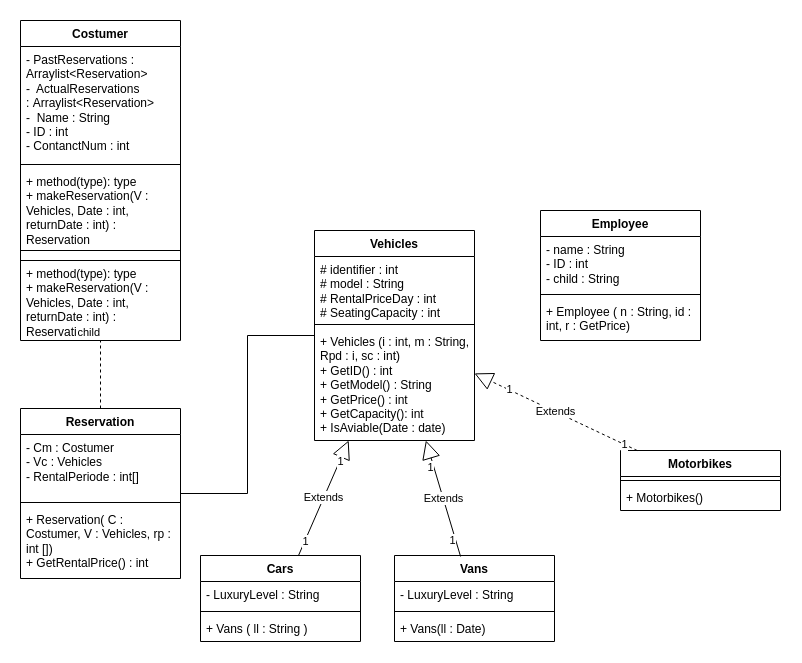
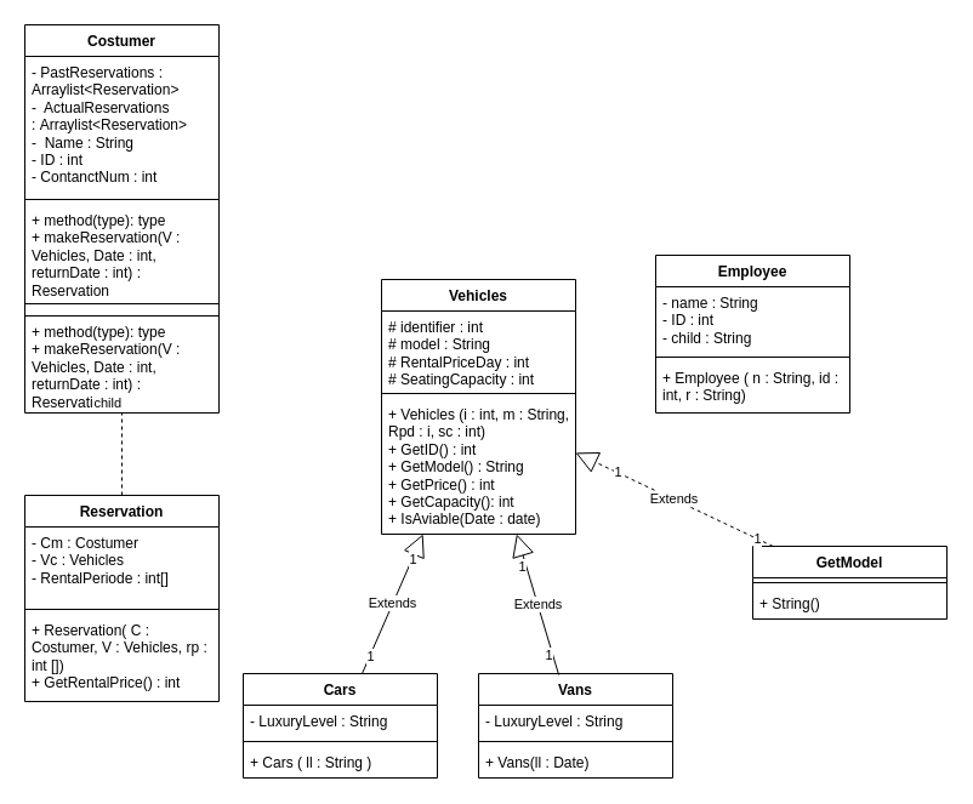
  <mxCell id="0" />
  <mxCell id="1" parent="0" />
  <mxCell id="2" value="Vehicles" style="swimlane;fontStyle=1;align=center;verticalAlign=top;childLayout=stackLayout;horizontal=1;startSize=26;horizontalStack=0;resizeParent=1;resizeParentMax=0;resizeLast=0;collapsible=1;marginBottom=0;whiteSpace=wrap;html=1;" vertex="1" parent="1"><mxGeometry x="314" y="230" width="160" height="210" as="geometry" /></mxCell>
  <mxCell id="3" value="# identifier : int&lt;div&gt;# model : String&lt;/div&gt;&lt;div&gt;# RentalPriceDay : int&lt;/div&gt;&lt;div&gt;# SeatingCapacity : int&lt;/div&gt;" style="text;strokeColor=none;fillColor=none;align=left;verticalAlign=top;spacingLeft=4;spacingRight=4;overflow=hidden;rotatable=0;points=[[0,0.5],[1,0.5]];portConstraint=eastwest;whiteSpace=wrap;html=1;" vertex="1" parent="2"><mxGeometry y="26" width="160" height="64" as="geometry" /></mxCell>
  <mxCell id="4" value="" style="line;strokeWidth=1;fillColor=none;align=left;verticalAlign=middle;spacingTop=-1;spacingLeft=3;spacingRight=3;rotatable=0;labelPosition=right;points=[];portConstraint=eastwest;strokeColor=inherit;" vertex="1" parent="2"><mxGeometry y="90" width="160" height="8" as="geometry" /></mxCell>
  <mxCell id="5" value="+ Vehicles (i : int, m : String, Rpd : i, sc : int)&lt;div&gt;+ GetID() : int&lt;/div&gt;&lt;div&gt;+ GetModel() : String&lt;/div&gt;&lt;div&gt;+ GetPrice() : int&lt;/div&gt;&lt;div&gt;+ GetCapacity(): int&lt;/div&gt;&lt;div&gt;+ IsAviable(Date : date)&lt;/div&gt;" style="text;strokeColor=none;fillColor=none;align=left;verticalAlign=top;spacingLeft=4;spacingRight=4;overflow=hidden;rotatable=0;points=[[0,0.5],[1,0.5]];portConstraint=eastwest;whiteSpace=wrap;html=1;" vertex="1" parent="2"><mxGeometry y="98" width="160" height="112" as="geometry" /></mxCell>
  <mxCell id="6" value="Cars" style="swimlane;fontStyle=1;align=center;verticalAlign=top;childLayout=stackLayout;horizontal=1;startSize=26;horizontalStack=0;resizeParent=1;resizeParentMax=0;resizeLast=0;collapsible=1;marginBottom=0;whiteSpace=wrap;html=1;" vertex="1" parent="1"><mxGeometry x="200" y="555" width="160" height="86" as="geometry" /></mxCell>
  <mxCell id="7" value="- LuxuryLevel : String" style="text;strokeColor=none;fillColor=none;align=left;verticalAlign=top;spacingLeft=4;spacingRight=4;overflow=hidden;rotatable=0;points=[[0,0.5],[1,0.5]];portConstraint=eastwest;whiteSpace=wrap;html=1;" vertex="1" parent="6"><mxGeometry y="26" width="160" height="26" as="geometry" /></mxCell>
  <mxCell id="8" value="" style="line;strokeWidth=1;fillColor=none;align=left;verticalAlign=middle;spacingTop=-1;spacingLeft=3;spacingRight=3;rotatable=0;labelPosition=right;points=[];portConstraint=eastwest;strokeColor=inherit;" vertex="1" parent="6"><mxGeometry y="52" width="160" height="8" as="geometry" /></mxCell>
- <mxCell id="9" value="+ Vans ( ll : String )" style="text;strokeColor=none;fillColor=none;align=left;verticalAlign=top;spacingLeft=4;spacingRight=4;overflow=hidden;rotatable=0;points=[[0,0.5],[1,0.5]];portConstraint=eastwest;whiteSpace=wrap;html=1;" vertex="1" parent="6"><mxGeometry y="60" width="160" height="26" as="geometry" /></mxCell>
+ <mxCell id="9" value="+ Cars ( ll : String )" style="text;strokeColor=none;fillColor=none;align=left;verticalAlign=top;spacingLeft=4;spacingRight=4;overflow=hidden;rotatable=0;points=[[0,0.5],[1,0.5]];portConstraint=eastwest;whiteSpace=wrap;html=1;" vertex="1" parent="6"><mxGeometry y="60" width="160" height="26" as="geometry" /></mxCell>
  <mxCell id="10" value="Vans&lt;span style=&quot;color: rgba(0, 0, 0, 0); font-family: monospace; font-size: 0px; font-weight: 400; text-align: start; text-wrap: nowrap;&quot;&gt;%3CmxGraphModel%3E%3Croot%3E%3CmxCell%20id%3D%220%22%2F%3E%3CmxCell%20id%3D%221%22%20parent%3D%220%22%2F%3E%3CmxCell%20id%3D%222%22%20value%3D%22RoadtripRental%22%20style%3D%22swimlane%3BfontStyle%3D1%3Balign%3Dcenter%3BverticalAlign%3Dtop%3BchildLayout%3DstackLayout%3Bhorizontal%3D1%3BstartSize%3D26%3BhorizontalStack%3D0%3BresizeParent%3D1%3BresizeParentMax%3D0%3BresizeLast%3D0%3Bcollapsible%3D1%3BmarginBottom%3D0%3BwhiteSpace%3Dwrap%3Bhtml%3D1%3B%22%20vertex%3D%221%22%20parent%3D%221%22%3E%3CmxGeometry%20x%3D%22330%22%20y%3D%22250%22%20width%3D%22160%22%20height%3D%2286%22%20as%3D%22geometry%22%2F%3E%3C%2FmxCell%3E%3CmxCell%20id%3D%223%22%20value%3D%22%2B%20field%3A%20type%22%20style%3D%22text%3BstrokeColor%3Dnone%3BfillColor%3Dnone%3Balign%3Dleft%3BverticalAlign%3Dtop%3BspacingLeft%3D4%3BspacingRight%3D4%3Boverflow%3Dhidden%3Brotatable%3D0%3Bpoints%3D%5B%5B0%2C0.5%5D%2C%5B1%2C0.5%5D%5D%3BportConstraint%3Deastwest%3BwhiteSpace%3Dwrap%3Bhtml%3D1%3B%22%20vertex%3D%221%22%20parent%3D%222%22%3E%3CmxGeometry%20y%3D%2226%22%20width%3D%22160%22%20height%3D%2226%22%20as%3D%22geometry%22%2F%3E%3C%2FmxCell%3E%3CmxCell%20id%3D%224%22%20value%3D%22%22%20style%3D%22line%3BstrokeWidth%3D1%3BfillColor%3Dnone%3Balign%3Dleft%3BverticalAlign%3Dmiddle%3BspacingTop%3D-1%3BspacingLeft%3D3%3BspacingRight%3D3%3Brotatable%3D0%3BlabelPosition%3Dright%3Bpoints%3D%5B%5D%3BportConstraint%3Deastwest%3BstrokeColor%3Dinherit%3B%22%20vertex%3D%221%22%20parent%3D%222%22%3E%3CmxGeometry%20y%3D%2252%22%20width%3D%22160%22%20height%3D%228%22%20as%3D%22geometry%22%2F%3E%3C%2FmxCell%3E%3CmxCell%20id%3D%225%22%20value%3D%22%2B%20method(type)%3A%20type%22%20style%3D%22text%3BstrokeColor%3Dnone%3BfillColor%3Dnone%3Balign%3Dleft%3BverticalAlign%3Dtop%3BspacingLeft%3D4%3BspacingRight%3D4%3Boverflow%3Dhidden%3Brotatable%3D0%3Bpoints%3D%5B%5B0%2C0.5%5D%2C%5B1%2C0.5%5D%5D%3BportConstraint%3Deastwest%3BwhiteSpace%3Dwrap%3Bhtml%3D1%3B%22%20vertex%3D%221%22%20parent%3D%222%22%3E%3CmxGeometry%20y%3D%2260%22%20width%3D%22160%22%20height%3D%2226%22%20as%3D%22geometry%22%2F%3E%3C%2FmxCell%3E%3C%2Froot%3E%3C%2FmxGraphModel%3E&lt;/span&gt;" style="swimlane;fontStyle=1;align=center;verticalAlign=top;childLayout=stackLayout;horizontal=1;startSize=26;horizontalStack=0;resizeParent=1;resizeParentMax=0;resizeLast=0;collapsible=1;marginBottom=0;whiteSpace=wrap;html=1;" vertex="1" parent="1"><mxGeometry x="394" y="555" width="160" height="86" as="geometry" /></mxCell>
  <mxCell id="11" value="- LuxuryLevel : String" style="text;strokeColor=none;fillColor=none;align=left;verticalAlign=top;spacingLeft=4;spacingRight=4;overflow=hidden;rotatable=0;points=[[0,0.5],[1,0.5]];portConstraint=eastwest;whiteSpace=wrap;html=1;" vertex="1" parent="10"><mxGeometry y="26" width="160" height="26" as="geometry" /></mxCell>
  <mxCell id="12" value="" style="line;strokeWidth=1;fillColor=none;align=left;verticalAlign=middle;spacingTop=-1;spacingLeft=3;spacingRight=3;rotatable=0;labelPosition=right;points=[];portConstraint=eastwest;strokeColor=inherit;" vertex="1" parent="10"><mxGeometry y="52" width="160" height="8" as="geometry" /></mxCell>
  <mxCell id="13" value="+ Vans(ll : Date)" style="text;strokeColor=none;fillColor=none;align=left;verticalAlign=top;spacingLeft=4;spacingRight=4;overflow=hidden;rotatable=0;points=[[0,0.5],[1,0.5]];portConstraint=eastwest;whiteSpace=wrap;html=1;" vertex="1" parent="10"><mxGeometry y="60" width="160" height="26" as="geometry" /></mxCell>
- <mxCell id="14" value="Motorbikes" style="swimlane;fontStyle=1;align=center;verticalAlign=top;childLayout=stackLayout;horizontal=1;startSize=26;horizontalStack=0;resizeParent=1;resizeParentMax=0;resizeLast=0;collapsible=1;marginBottom=0;whiteSpace=wrap;html=1;" vertex="1" parent="1"><mxGeometry x="620" y="450" width="160" height="60" as="geometry" /></mxCell>
+ <mxCell id="14" value="GetModel" style="swimlane;fontStyle=1;align=center;verticalAlign=top;childLayout=stackLayout;horizontal=1;startSize=26;horizontalStack=0;resizeParent=1;resizeParentMax=0;resizeLast=0;collapsible=1;marginBottom=0;whiteSpace=wrap;html=1;" vertex="1" parent="1"><mxGeometry x="620" y="450" width="160" height="60" as="geometry" /></mxCell>
  <mxCell id="15" value="" style="line;strokeWidth=1;fillColor=none;align=left;verticalAlign=middle;spacingTop=-1;spacingLeft=3;spacingRight=3;rotatable=0;labelPosition=right;points=[];portConstraint=eastwest;strokeColor=inherit;" vertex="1" parent="14"><mxGeometry y="26" width="160" height="8" as="geometry" /></mxCell>
- <mxCell id="16" value="+ Motorbikes()" style="text;strokeColor=none;fillColor=none;align=left;verticalAlign=top;spacingLeft=4;spacingRight=4;overflow=hidden;rotatable=0;points=[[0,0.5],[1,0.5]];portConstraint=eastwest;whiteSpace=wrap;html=1;" vertex="1" parent="14"><mxGeometry y="34" width="160" height="26" as="geometry" /></mxCell>
+ <mxCell id="16" value="+ String()" style="text;strokeColor=none;fillColor=none;align=left;verticalAlign=top;spacingLeft=4;spacingRight=4;overflow=hidden;rotatable=0;points=[[0,0.5],[1,0.5]];portConstraint=eastwest;whiteSpace=wrap;html=1;" vertex="1" parent="14"><mxGeometry y="34" width="160" height="26" as="geometry" /></mxCell>
  <mxCell id="17" value="Employee" style="swimlane;fontStyle=1;align=center;verticalAlign=top;childLayout=stackLayout;horizontal=1;startSize=26;horizontalStack=0;resizeParent=1;resizeParentMax=0;resizeLast=0;collapsible=1;marginBottom=0;whiteSpace=wrap;html=1;" vertex="1" parent="1"><mxGeometry x="540" y="210" width="160" height="130" as="geometry" /></mxCell>
  <mxCell id="18" value="- name : String&lt;div&gt;- ID : int&lt;/div&gt;&lt;div&gt;- child : String&lt;/div&gt;" style="text;strokeColor=none;fillColor=none;align=left;verticalAlign=top;spacingLeft=4;spacingRight=4;overflow=hidden;rotatable=0;points=[[0,0.5],[1,0.5]];portConstraint=eastwest;whiteSpace=wrap;html=1;" vertex="1" parent="17"><mxGeometry y="26" width="160" height="54" as="geometry" /></mxCell>
  <mxCell id="19" value="" style="line;strokeWidth=1;fillColor=none;align=left;verticalAlign=middle;spacingTop=-1;spacingLeft=3;spacingRight=3;rotatable=0;labelPosition=right;points=[];portConstraint=eastwest;strokeColor=inherit;" vertex="1" parent="17"><mxGeometry y="80" width="160" height="8" as="geometry" /></mxCell>
- <mxCell id="20" value="+ Employee ( n : String, id : int, r : GetPrice)" style="text;strokeColor=none;fillColor=none;align=left;verticalAlign=top;spacingLeft=4;spacingRight=4;overflow=hidden;rotatable=0;points=[[0,0.5],[1,0.5]];portConstraint=eastwest;whiteSpace=wrap;html=1;" vertex="1" parent="17"><mxGeometry y="88" width="160" height="42" as="geometry" /></mxCell>
+ <mxCell id="20" value="+ Employee ( n : String, id : int, r : String)" style="text;strokeColor=none;fillColor=none;align=left;verticalAlign=top;spacingLeft=4;spacingRight=4;overflow=hidden;rotatable=0;points=[[0,0.5],[1,0.5]];portConstraint=eastwest;whiteSpace=wrap;html=1;" vertex="1" parent="17"><mxGeometry y="88" width="160" height="42" as="geometry" /></mxCell>
  <mxCell id="21" value="Costumer" style="swimlane;fontStyle=1;align=center;verticalAlign=top;childLayout=stackLayout;horizontal=1;startSize=26;horizontalStack=0;resizeParent=1;resizeParentMax=0;resizeLast=0;collapsible=1;marginBottom=0;whiteSpace=wrap;html=1;" vertex="1" parent="1"><mxGeometry x="20" y="20" width="160" height="320" as="geometry" /></mxCell>
  <mxCell id="22" value="- PastReservations : Arraylist&amp;lt;Reservation&amp;gt;&amp;nbsp;&lt;div&gt;-&amp;nbsp; ActualReservations :&amp;nbsp;Arraylist&amp;lt;Reservation&amp;gt;&amp;nbsp;&lt;br&gt;&lt;div&gt;-&amp;nbsp; Name : String&lt;/div&gt;&lt;div&gt;- ID : int&lt;/div&gt;&lt;div&gt;- ContanctNum : int&lt;/div&gt;&lt;/div&gt;" style="text;strokeColor=none;fillColor=none;align=left;verticalAlign=top;spacingLeft=4;spacingRight=4;overflow=hidden;rotatable=0;points=[[0,0.5],[1,0.5]];portConstraint=eastwest;whiteSpace=wrap;html=1;" vertex="1" parent="21"><mxGeometry y="26" width="160" height="114" as="geometry" /></mxCell>
  <mxCell id="23" value="" style="line;strokeWidth=1;fillColor=none;align=left;verticalAlign=middle;spacingTop=-1;spacingLeft=3;spacingRight=3;rotatable=0;labelPosition=right;points=[];portConstraint=eastwest;strokeColor=inherit;" vertex="1" parent="21"><mxGeometry y="140" width="160" height="8" as="geometry" /></mxCell>
  <mxCell id="24" value="+ method(type): type&lt;div&gt;+ makeReservation(V : Vehicles, Date : int, returnDate : int) : Reservation&lt;/div&gt;" style="text;strokeColor=none;fillColor=none;align=left;verticalAlign=top;spacingLeft=4;spacingRight=4;overflow=hidden;rotatable=0;points=[[0,0.5],[1,0.5]];portConstraint=eastwest;whiteSpace=wrap;html=1;" vertex="1" parent="21"><mxGeometry y="148" width="160" height="82" as="geometry" /></mxCell>
  <mxCell id="25" value="" style="rounded=0;whiteSpace=wrap;html=1;" vertex="1" parent="21"><mxGeometry y="230" width="160" height="10" as="geometry" /></mxCell>
  <mxCell id="26" value="+ method(type): type&lt;div&gt;+ makeReservation(V : Vehicles, Date : int, returnDate : int) : Reservation&lt;/div&gt;" style="text;strokeColor=none;fillColor=none;align=left;verticalAlign=top;spacingLeft=4;spacingRight=4;overflow=hidden;rotatable=0;points=[[0,0.5],[1,0.5]];portConstraint=eastwest;whiteSpace=wrap;html=1;" vertex="1" parent="21"><mxGeometry y="240" width="160" height="80" as="geometry" /></mxCell>
  <mxCell id="27" value="Reservation" style="swimlane;fontStyle=1;align=center;verticalAlign=top;childLayout=stackLayout;horizontal=1;startSize=26;horizontalStack=0;resizeParent=1;resizeParentMax=0;resizeLast=0;collapsible=1;marginBottom=0;whiteSpace=wrap;html=1;" vertex="1" parent="1"><mxGeometry x="20" y="408" width="160" height="170" as="geometry" /></mxCell>
  <mxCell id="28" value="- Cm : Costumer&lt;div&gt;- Vc : Vehicles&lt;/div&gt;&lt;div&gt;- RentalPeriode : int[]&lt;/div&gt;" style="text;strokeColor=none;fillColor=none;align=left;verticalAlign=top;spacingLeft=4;spacingRight=4;overflow=hidden;rotatable=0;points=[[0,0.5],[1,0.5]];portConstraint=eastwest;whiteSpace=wrap;html=1;" vertex="1" parent="27"><mxGeometry y="26" width="160" height="64" as="geometry" /></mxCell>
  <mxCell id="29" value="" style="line;strokeWidth=1;fillColor=none;align=left;verticalAlign=middle;spacingTop=-1;spacingLeft=3;spacingRight=3;rotatable=0;labelPosition=right;points=[];portConstraint=eastwest;strokeColor=inherit;" vertex="1" parent="27"><mxGeometry y="90" width="160" height="8" as="geometry" /></mxCell>
  <mxCell id="30" value="+ Reservation( C : Costumer, V : Vehicles, rp : int [])&lt;div&gt;+ GetRentalPrice() : int&lt;/div&gt;" style="text;strokeColor=none;fillColor=none;align=left;verticalAlign=top;spacingLeft=4;spacingRight=4;overflow=hidden;rotatable=0;points=[[0,0.5],[1,0.5]];portConstraint=eastwest;whiteSpace=wrap;html=1;" vertex="1" parent="27"><mxGeometry y="98" width="160" height="72" as="geometry" /></mxCell>
  <mxCell id="31" value="Extends" style="endArrow=block;endSize=16;endFill=0;html=1;rounded=0;" edge="1" parent="1" target="2"><mxGeometry width="160" relative="1" as="geometry"><mxPoint x="298" y="555" as="sourcePoint" /><mxPoint x="470" y="340" as="targetPoint" /></mxGeometry></mxCell>
  <mxCell id="32" value="1" style="edgeLabel;html=1;align=center;verticalAlign=middle;resizable=0;points=[];" vertex="1" connectable="0" parent="31"><mxGeometry x="0.634" relative="1" as="geometry"><mxPoint as="offset" /></mxGeometry></mxCell>
  <mxCell id="33" value="1" style="edgeLabel;html=1;align=center;verticalAlign=middle;resizable=0;points=[];" vertex="1" connectable="0" parent="31"><mxGeometry x="-0.743" relative="1" as="geometry"><mxPoint as="offset" /></mxGeometry></mxCell>
  <mxCell id="34" value="Extends" style="endArrow=block;endSize=16;endFill=0;html=1;rounded=0;exitX=0.413;exitY=0.012;exitDx=0;exitDy=0;exitPerimeter=0;" edge="1" parent="1" source="10" target="2"><mxGeometry x="0.005" width="160" relative="1" as="geometry"><mxPoint x="308" y="565" as="sourcePoint" /><mxPoint x="361" y="440" as="targetPoint" /><mxPoint as="offset" /></mxGeometry></mxCell>
  <mxCell id="35" value="1" style="edgeLabel;html=1;align=center;verticalAlign=middle;resizable=0;points=[];" vertex="1" connectable="0" parent="34"><mxGeometry x="-0.698" y="4" relative="1" as="geometry"><mxPoint as="offset" /></mxGeometry></mxCell>
  <mxCell id="36" value="1" style="edgeLabel;html=1;align=center;verticalAlign=middle;resizable=0;points=[];" vertex="1" connectable="0" parent="34"><mxGeometry x="0.575" y="4" relative="1" as="geometry"><mxPoint as="offset" /></mxGeometry></mxCell>
  <mxCell id="37" value="Extends" style="endArrow=block;endSize=16;endFill=0;html=1;rounded=0;dashed=1;" edge="1" parent="1" source="14" target="2"><mxGeometry x="0.005" width="160" relative="1" as="geometry"><mxPoint x="470" y="566" as="sourcePoint" /><mxPoint x="433" y="440" as="targetPoint" /><mxPoint as="offset" /></mxGeometry></mxCell>
  <mxCell id="38" value="1" style="edgeLabel;html=1;align=center;verticalAlign=middle;resizable=0;points=[];" vertex="1" connectable="0" parent="37"><mxGeometry x="0.582" y="-1" relative="1" as="geometry"><mxPoint as="offset" /></mxGeometry></mxCell>
  <mxCell id="39" value="1" style="edgeLabel;html=1;align=center;verticalAlign=middle;resizable=0;points=[];" vertex="1" connectable="0" parent="37"><mxGeometry x="-0.831" relative="1" as="geometry"><mxPoint as="offset" /></mxGeometry></mxCell>
  <mxCell id="40" value="" style="endArrow=none;html=1;edgeStyle=orthogonalEdgeStyle;rounded=0;dashed=1;" edge="1" parent="1" source="27" target="21"><mxGeometry relative="1" as="geometry"><mxPoint x="310" y="300" as="sourcePoint" /><mxPoint x="470" y="300" as="targetPoint" /></mxGeometry></mxCell>
  <mxCell id="41" value="child" style="edgeLabel;resizable=0;html=1;align=right;verticalAlign=bottom;" connectable="0" vertex="1" parent="40"><mxGeometry x="1" relative="1" as="geometry" /></mxCell>
- <mxCell id="42" value="" style="endArrow=none;html=1;edgeStyle=orthogonalEdgeStyle;rounded=0;" edge="1" parent="1" source="27" target="2"><mxGeometry relative="1" as="geometry"><mxPoint x="110" y="418" as="sourcePoint" /><mxPoint x="110" y="350" as="targetPoint" /></mxGeometry></mxCell>
